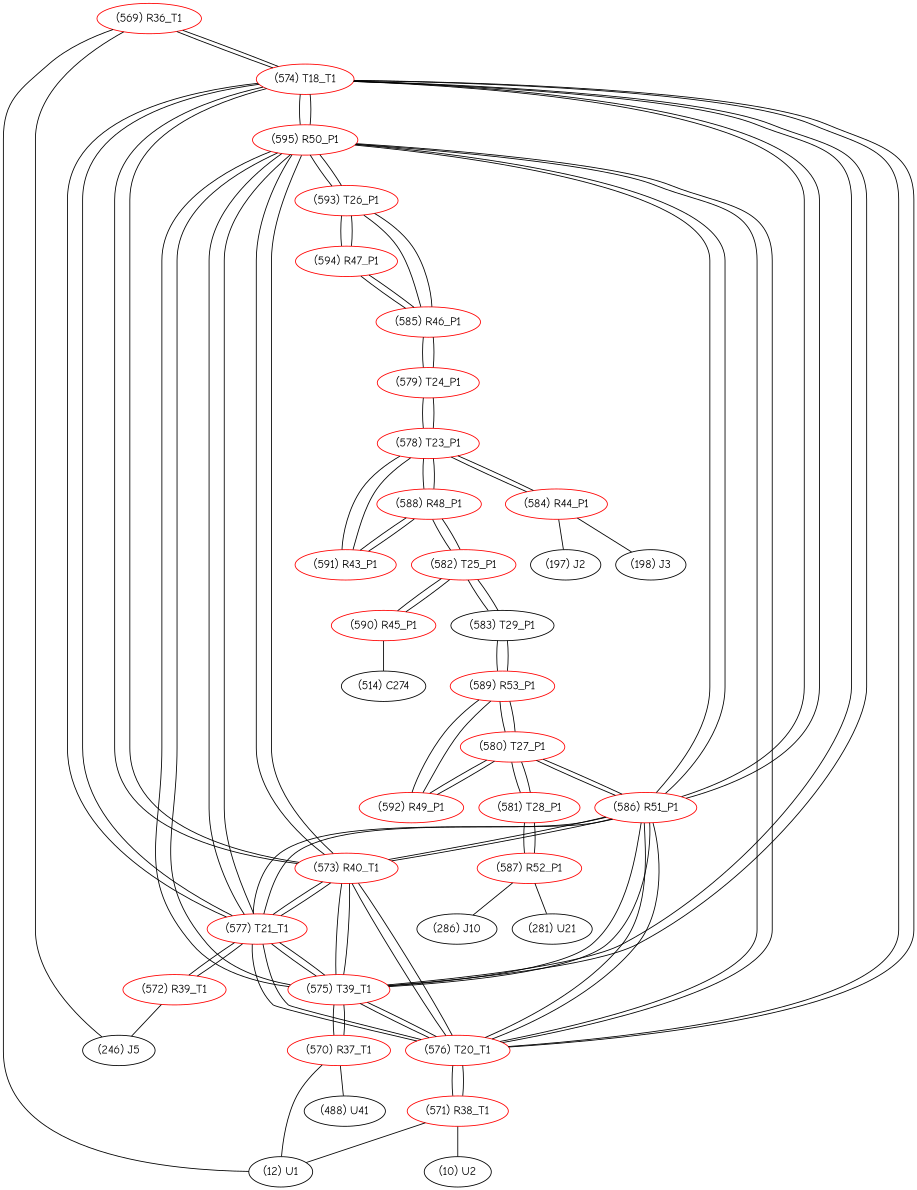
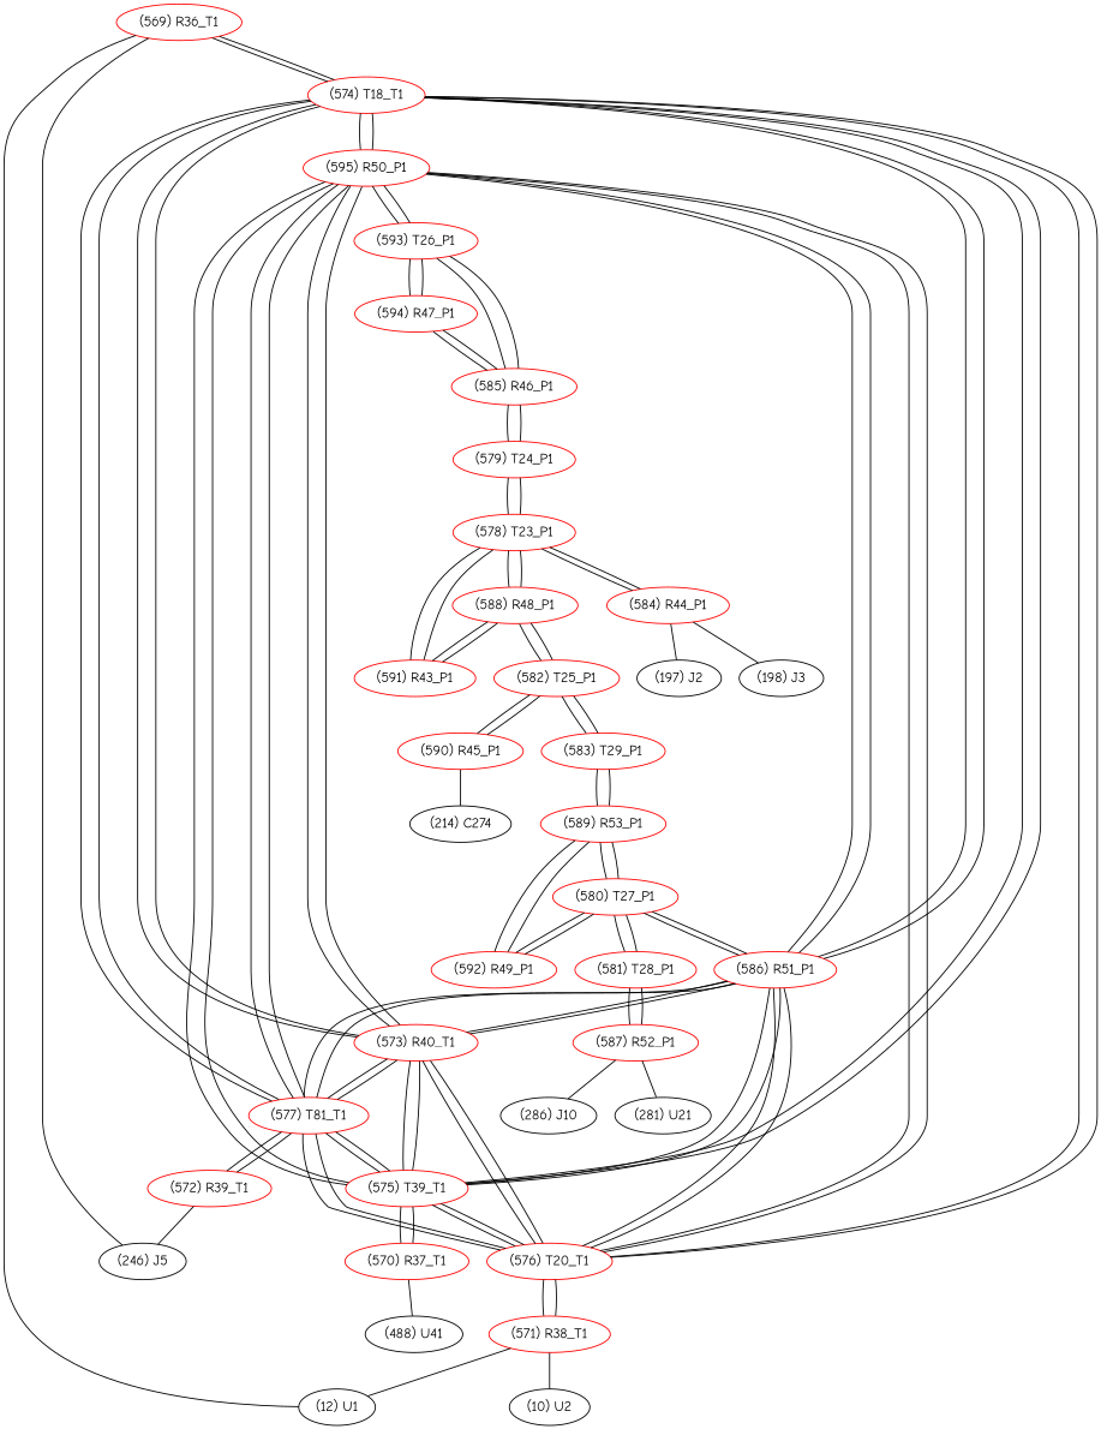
  graph {
    fontname="Comic Neue"
    node [color=red fontname="Comic Neue"]
    edge [fontname="Comic Neue"]
    n1 [label="(569) R36_T1"]
    n2 [label="(246) J5" color=""]
    n3 [label="(12) U1" color=""]
    n4 [label="(574) T18_T1"]
    n5 [label="(575) T39_T1"]
    n6 [label="(576) T20_T1"]
-   n7 [label="(577) T21_T1"]
+   n7 [label="(577) T81_T1"]
    n8 [label="(573) R40_T1"]
    n9 [label="(586) R51_P1"]
    n10 [label="(595) R50_P1"]
    n11 [label="(570) R37_T1"]
    n12 [label="(571) R38_T1"]
    n13 [label="(572) R39_T1"]
    n14 [label="(580) T27_P1"]
    n15 [label="(593) T26_P1"]
    n16 [label="(488) U41" color=""]
    n17 [label="(10) U2" color=""]
    n18 [label="(581) T28_P1"]
    n19 [label="(589) R53_P1"]
    n20 [label="(592) R49_P1"]
    n21 [label="(585) R46_P1"]
    n22 [label="(594) R47_P1"]
    n23 [label="(578) T23_P1"]
    n24 [label="(588) R48_P1"]
    n25 [label="(591) R43_P1"]
    n26 [label="(579) T24_P1"]
    n27 [label="(584) R44_P1"]
    n28 [label="(582) T25_P1"]
    n29 [label="(197) J2" color=""]
    n30 [label="(198) J3" color=""]
-   n31 [color=black label="(583) T29_P1"]
+   n31 [label="(583) T29_P1"]
    n32 [label="(590) R45_P1"]
    n33 [label="(587) R52_P1"]
    n34 [label="(286) J10" color=""]
    n35 [label="(281) U21" color=""]
-   n36 [label="(514) C274" color=""]
+   n36 [label="(214) C274" color=""]
    n1 -- n2
    n1 -- n3
    n1 -- n4
    n4 -- n1
    n4 -- n5
    n4 -- n6
    n4 -- n7
    n4 -- n8
    n4 -- n9
    n4 -- n10
    n5 -- n4
    n5 -- n6
    n5 -- n7
    n5 -- n8
    n5 -- n9
    n5 -- n10
    n5 -- n11
    n6 -- n4
    n6 -- n5
    n6 -- n7
    n6 -- n8
    n6 -- n9
    n6 -- n10
    n6 -- n12
    n7 -- n4
    n7 -- n5
    n7 -- n6
    n7 -- n8
    n7 -- n9
    n7 -- n10
    n7 -- n13
    n8 -- n4
    n8 -- n5
    n8 -- n6
    n8 -- n7
    n8 -- n9
    n8 -- n10
    n9 -- n4
    n9 -- n5
    n9 -- n6
    n9 -- n7
    n9 -- n8
    n9 -- n10
    n9 -- n14
    n10 -- n4
    n10 -- n5
    n10 -- n6
    n10 -- n7
    n10 -- n8
    n10 -- n9
    n10 -- n15
-   n11 -- n3
    n11 -- n5
    n11 -- n16
    n12 -- n3
    n12 -- n6
    n12 -- n17
    n13 -- n2
    n13 -- n7
    n14 -- n9
    n14 -- n18
    n14 -- n19
    n14 -- n20
    n15 -- n10
    n15 -- n21
    n15 -- n22
    n18 -- n14
    n18 -- n33
    n19 -- n14
    n19 -- n20
    n19 -- n31
    n20 -- n14
    n20 -- n19
    n21 -- n15
    n21 -- n22
    n21 -- n26
    n22 -- n15
    n22 -- n21
    n23 -- n24
    n23 -- n25
    n23 -- n26
    n23 -- n27
    n24 -- n23
    n24 -- n25
    n24 -- n28
    n25 -- n23
    n25 -- n24
    n26 -- n21
    n26 -- n23
    n27 -- n23
    n27 -- n29
    n27 -- n30
    n28 -- n24
    n28 -- n31
    n28 -- n32
    n31 -- n19
    n31 -- n28
    n32 -- n28
    n32 -- n36
    n33 -- n18
    n33 -- n34
    n33 -- n35
  }
